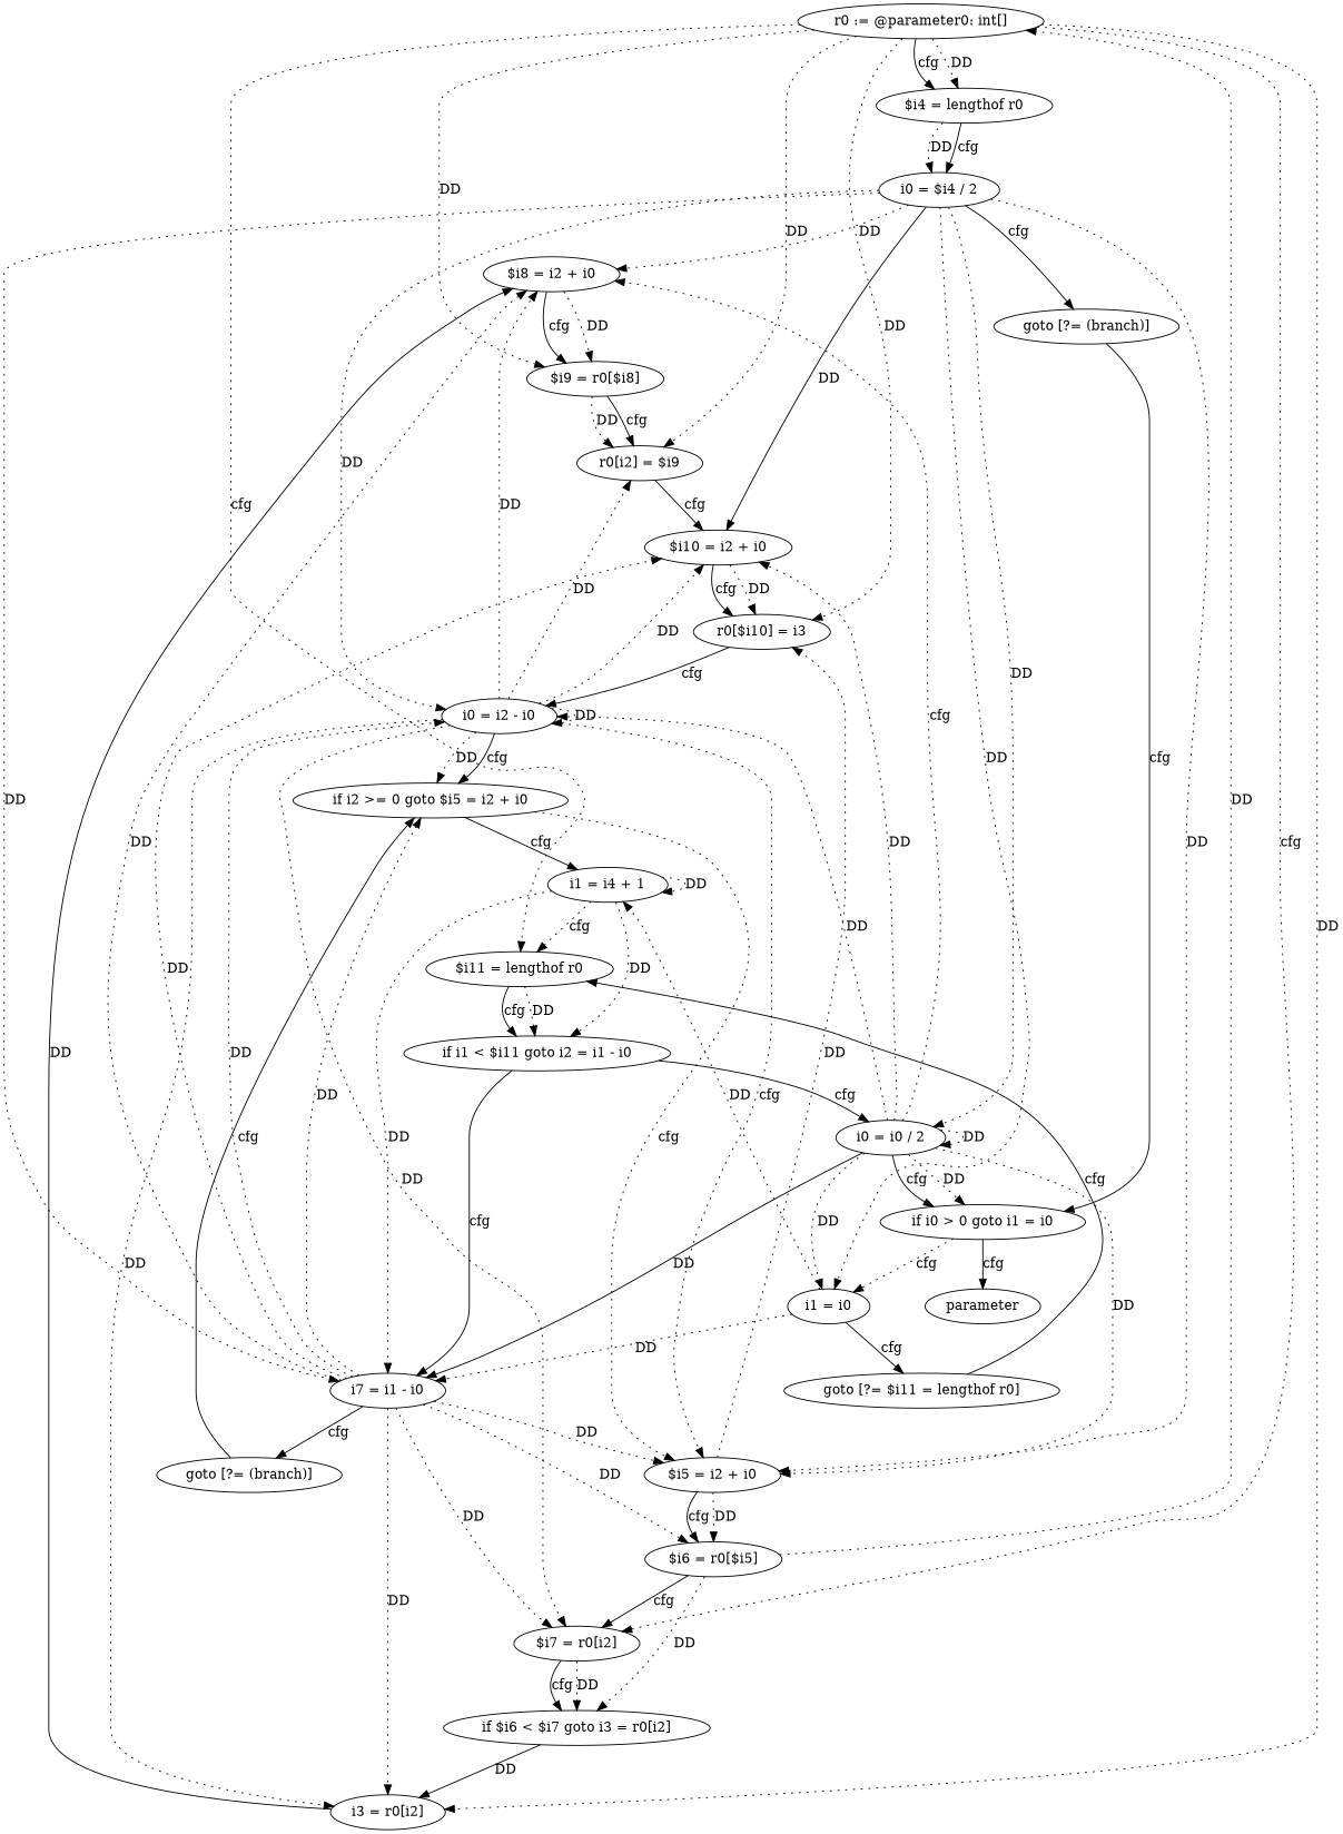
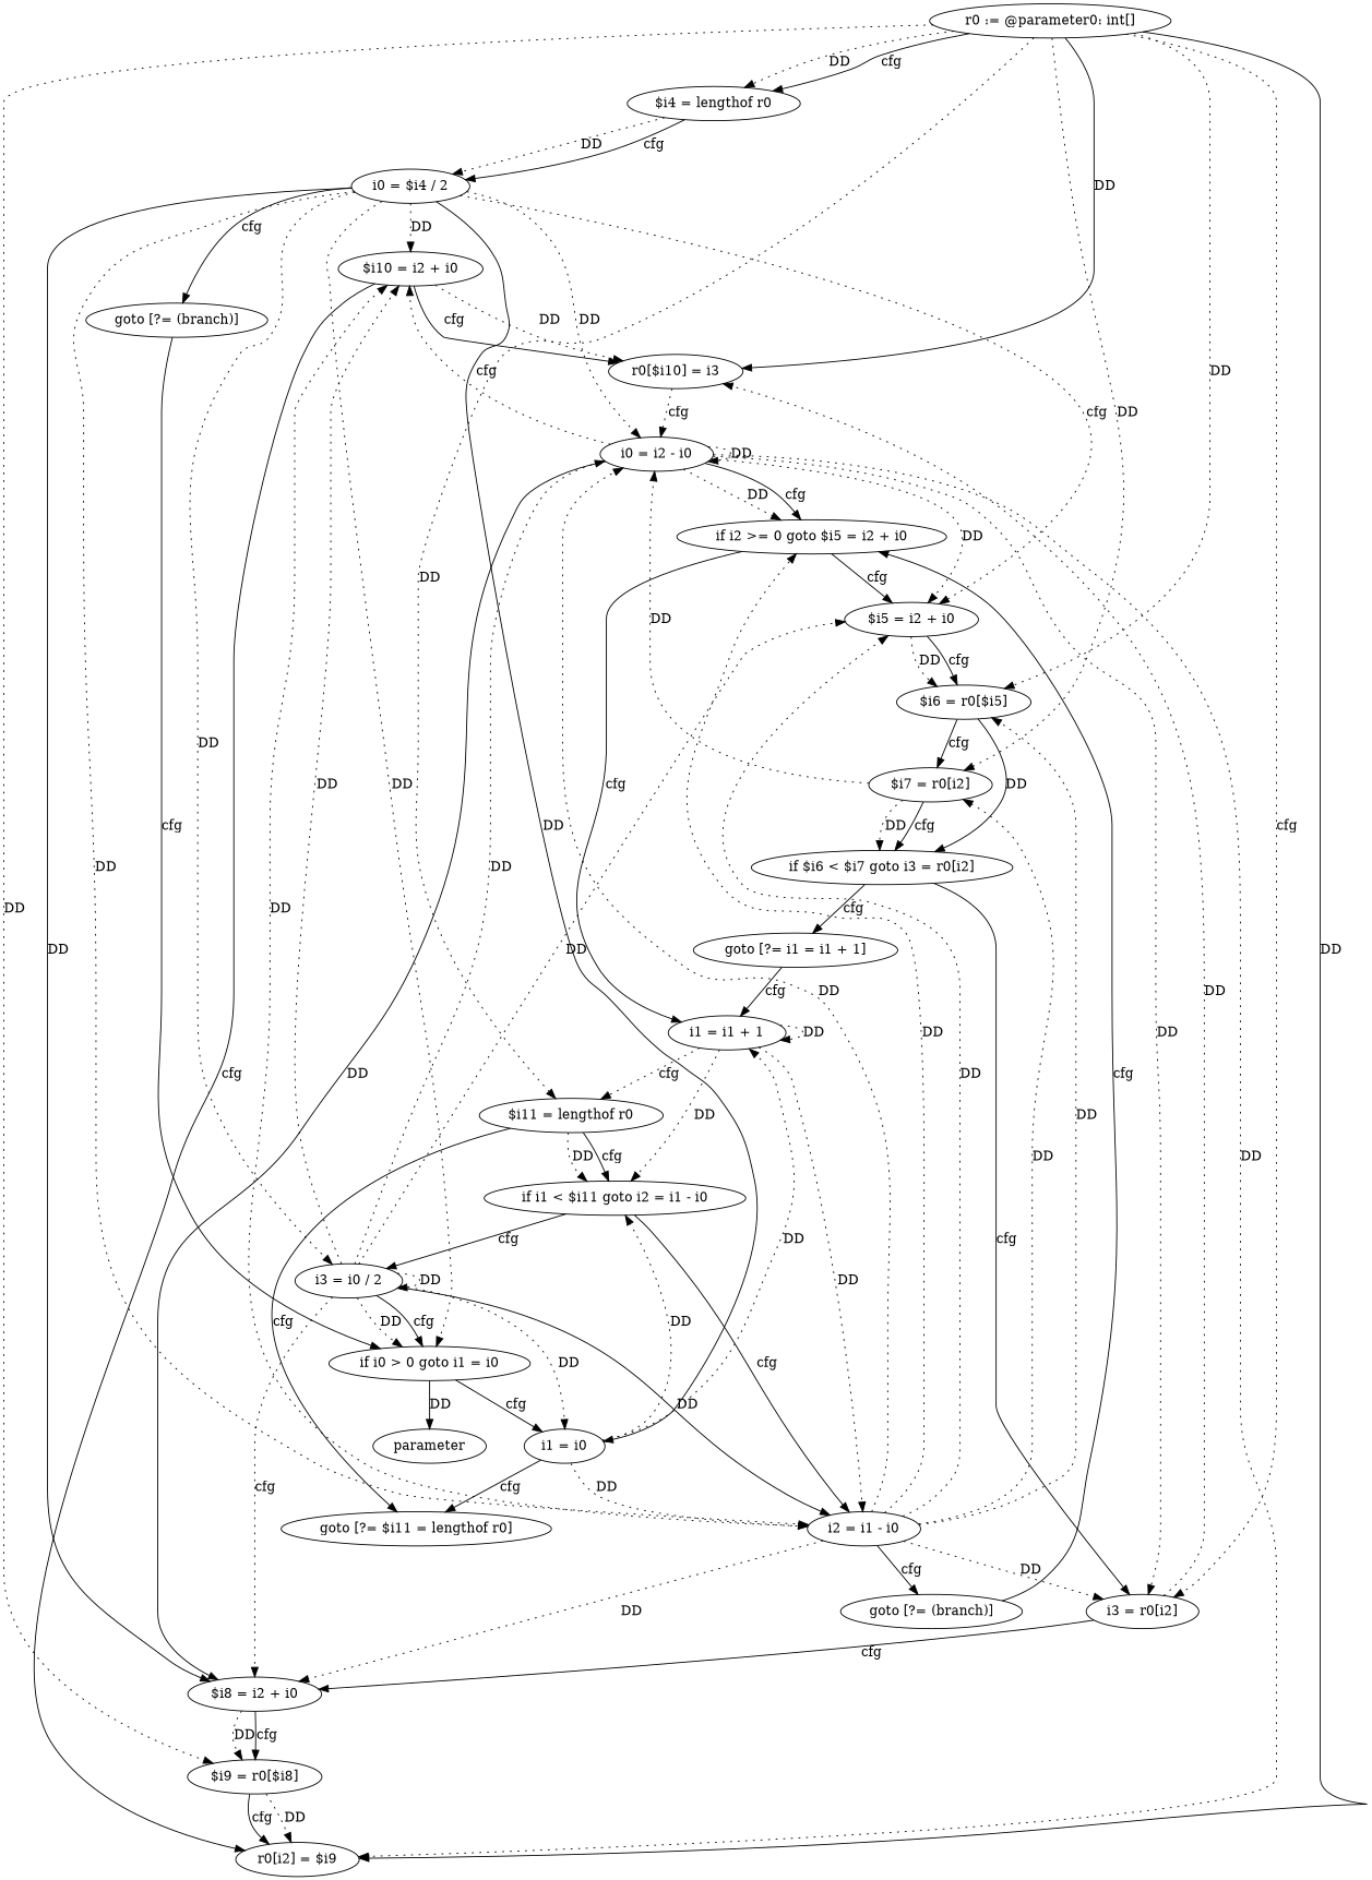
  digraph {
    fontname="DejaVu Serif"
    node [fontname="DejaVu Serif"]
    edge [fontname="DejaVu Serif" style=dotted]
    n1 [label="r0 := @parameter0: int[]"]
    n2 [label="$i4 = lengthof r0"]
    n3 [label="$i6 = r0[$i5]"]
    n4 [label="$i7 = r0[i2]"]
    n5 [label="i3 = r0[i2]"]
    n6 [label="$i9 = r0[$i8]"]
    n7 [label="r0[i2] = $i9"]
    n8 [label="r0[$i10] = i3"]
    n9 [label="$i11 = lengthof r0"]
    n10 [label="i0 = $i4 / 2"]
    n11 [label="if $i6 < $i7 goto i3 = r0[i2]"]
    n12 [label="$i8 = i2 + i0"]
    n13 [label="$i10 = i2 + i0"]
    n14 [label="i0 = i2 - i0"]
    n15 [label="if i1 < $i11 goto i2 = i1 - i0"]
    n16 [label="goto [?= (branch)]"]
    n17 [label="i1 = i0"]
-   n18 [label="i7 = i1 - i0"]
+   n18 [label="i2 = i1 - i0"]
    n19 [label="$i5 = i2 + i0"]
-   n20 [label="i0 = i0 / 2"]
+   n20 [label="i3 = i0 / 2"]
    n21 [label="if i0 > 0 goto i1 = i0"]
    n22 [label="goto [?= $i11 = lengthof r0]"]
-   n23 [label="i1 = i4 + 1"]
+   n23 [label="i1 = i1 + 1"]
    n24 [label="goto [?= (branch)]"]
    n25 [label="if i2 >= 0 goto $i5 = i2 + i0"]
    n26 [label=parameter]
+   n27 [label="goto [?= i1 = i1 + 1]"]
    n1 -> n2 [label=DD]
    n1 -> n2 [label=cfg style=""]
-   n3 -> n1 [label=DD]
-   n1 -> n4 [label=cfg]
-   n1 -> n5 [label=DD]
+   n1 -> n3 [label=DD]
+   n1 -> n4 [label=DD]
+   n1 -> n5 [label=cfg]
    n1 -> n6 [label=DD]
-   n1 -> n7 [label=DD]
-   n1 -> n8 [label=DD]
-   n1 -> n9 [label=cfg]
+   n1 -> n7 [label=DD style=solid]
+   n1 -> n8 [label=DD style=solid]
+   n1 -> n9 [label=DD]
    n2 -> n10 [label=DD]
    n2 -> n10 [label=cfg style=""]
    n3 -> n4 [label=cfg style=""]
-   n3 -> n11 [label=DD]
+   n3 -> n11 [label=DD style=solid]
    n4 -> n11 [label=DD]
    n4 -> n11 [label=cfg style=""]
-   n19 -> n8 [label=DD]
-   n5 -> n12 [label=DD style=""]
+   n5 -> n8 [label=DD]
+   n5 -> n12 [label=cfg style=""]
    n6 -> n7 [label=DD]
    n6 -> n7 [label=cfg style=""]
-   n7 -> n13 [label=cfg style=""]
-   n8 -> n14 [label=cfg style=""]
+   n13 -> n7 [label=cfg style=""]
+   n8 -> n14 [label=cfg]
    n9 -> n15 [label=DD]
    n9 -> n15 [label=cfg style=""]
-   n10 -> n12 [label=DD]
-   n10 -> n13 [label=DD style=solid]
+   n10 -> n12 [label=DD style=solid]
+   n10 -> n13 [label=DD]
    n10 -> n14 [label=DD]
    n10 -> n16 [label=cfg style=""]
-   n10 -> n17 [label=DD]
+   n10 -> n17 [label=DD style=solid]
    n10 -> n18 [label=DD]
-   n10 -> n19 [label=DD]
+   n10 -> n19 [label=cfg]
    n10 -> n20 [label=DD]
-   n11 -> n5 [label=DD style=""]
+   n10 -> n21 [label=DD]
+   n11 -> n5 [label=cfg style=""]
+   n11 -> n27 [label=cfg style=""]
    n12 -> n6 [label=DD]
    n12 -> n6 [label=cfg style=""]
    n13 -> n8 [label=DD]
    n13 -> n8 [label=cfg style=""]
-   n14 -> n4 [label=DD]
+   n4 -> n14 [label=DD]
    n14 -> n5 [label=DD]
    n14 -> n7 [label=DD]
-   n14 -> n12 [label=DD]
-   n14 -> n13 [label=DD]
+   n14 -> n12 [label=DD style=solid]
+   n14 -> n13 [label=cfg]
    n14 -> n14 [label=DD]
-   n14 -> n19 [label=cfg]
+   n14 -> n19 [label=DD]
    n14 -> n25 [label=DD]
    n14 -> n25 [label=cfg style=""]
    n15 -> n18 [label=cfg style=""]
    n15 -> n20 [label=cfg style=""]
    n16 -> n21 [label=cfg style=""]
+   n17 -> n15 [label=DD]
    n17 -> n18 [label=DD]
    n17 -> n22 [label=cfg style=""]
    n17 -> n23 [label=DD]
    n18 -> n3 [label=DD]
    n18 -> n4 [label=DD]
    n18 -> n5 [label=DD]
    n18 -> n12 [label=DD]
    n18 -> n13 [label=DD]
    n18 -> n14 [label=DD]
    n18 -> n19 [label=DD]
    n18 -> n24 [label=cfg style=""]
    n18 -> n25 [label=DD]
    n19 -> n3 [label=DD]
    n19 -> n3 [label=cfg style=""]
    n20 -> n12 [label=cfg]
    n20 -> n13 [label=DD]
    n20 -> n14 [label=DD]
    n20 -> n17 [label=DD]
    n20 -> n18 [label=DD style=solid]
    n20 -> n19 [label=DD]
    n20 -> n20 [label=DD]
    n20 -> n21 [label=DD]
    n20 -> n21 [label=cfg style=""]
-   n21 -> n17 [label=cfg]
-   n21 -> n26 [label=cfg style=""]
-   n22 -> n9 [label=cfg style=""]
+   n21 -> n17 [label=cfg style=""]
+   n21 -> n26 [label=DD style=""]
+   n9 -> n22 [label=cfg style=""]
    n23 -> n9 [label=cfg]
    n23 -> n15 [label=DD]
    n23 -> n18 [label=DD]
    n23 -> n23 [label=DD]
    n24 -> n25 [label=cfg style=""]
-   n25 -> n19 [label=cfg]
+   n25 -> n19 [label=cfg style=""]
    n25 -> n23 [label=cfg style=""]
+   n27 -> n23 [label=cfg style=""]
  }
